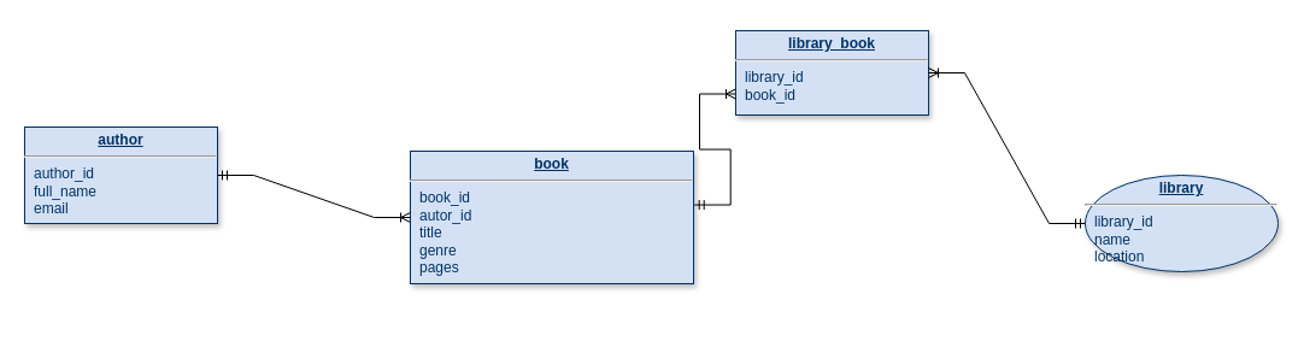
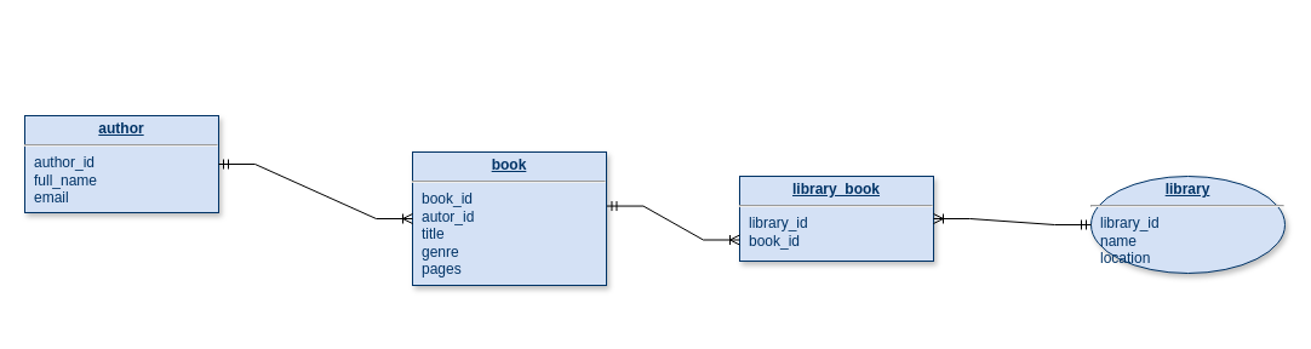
  <mxCell id="0" />
  <mxCell id="1" parent="0" />
- <mxCell id="2" value="&lt;p style=&quot;margin: 0px; margin-top: 4px; text-align: center; text-decoration: underline;&quot;&gt;&lt;strong&gt;book&lt;/strong&gt;&lt;/p&gt;&lt;hr&gt;&lt;p style=&quot;margin: 0px; margin-left: 8px;&quot;&gt;book_id&lt;/p&gt;&lt;p style=&quot;margin: 0px; margin-left: 8px;&quot;&gt;autor_id&lt;/p&gt;&lt;p style=&quot;margin: 0px; margin-left: 8px;&quot;&gt;title&amp;nbsp;&lt;/p&gt;&lt;p style=&quot;margin: 0px; margin-left: 8px;&quot;&gt;genre&lt;/p&gt;&lt;p style=&quot;margin: 0px; margin-left: 8px;&quot;&gt;pages&amp;nbsp;&lt;/p&gt;&lt;p style=&quot;margin: 0px; margin-left: 8px;&quot;&gt;&lt;br&gt;&lt;/p&gt;" style="verticalAlign=top;align=left;overflow=fill;fontSize=12;fontFamily=Helvetica;html=1;strokeColor=#003366;shadow=1;fillColor=#D4E1F5;fontColor=#003366" parent="1" vertex="1"><mxGeometry x="340" y="125" width="235" height="110" as="geometry" /></mxCell>
- <mxCell id="3" value="&lt;p style=&quot;margin: 0px; margin-top: 4px; text-align: center; text-decoration: underline;&quot;&gt;&lt;strong&gt;author&lt;/strong&gt;&lt;/p&gt;&lt;hr&gt;&lt;p style=&quot;margin: 0px; margin-left: 8px;&quot;&gt;author_id&lt;/p&gt;&lt;p style=&quot;margin: 0px; margin-left: 8px;&quot;&gt;full_name&amp;nbsp;&lt;/p&gt;&lt;p style=&quot;margin: 0px; margin-left: 8px;&quot;&gt;email&lt;/p&gt;&lt;p style=&quot;margin: 0px; margin-left: 8px;&quot;&gt;&lt;br&gt;&lt;/p&gt;" style="verticalAlign=top;align=left;overflow=fill;fontSize=12;fontFamily=Helvetica;html=1;strokeColor=#003366;shadow=1;fillColor=#D4E1F5;fontColor=#003366" vertex="1" parent="1"><mxGeometry x="20" y="105" width="160" height="80" as="geometry" /></mxCell>
+ <mxCell id="2" value="&lt;p style=&quot;margin: 0px; margin-top: 4px; text-align: center; text-decoration: underline;&quot;&gt;&lt;strong&gt;book&lt;/strong&gt;&lt;/p&gt;&lt;hr&gt;&lt;p style=&quot;margin: 0px; margin-left: 8px;&quot;&gt;book_id&lt;/p&gt;&lt;p style=&quot;margin: 0px; margin-left: 8px;&quot;&gt;autor_id&lt;/p&gt;&lt;p style=&quot;margin: 0px; margin-left: 8px;&quot;&gt;title&amp;nbsp;&lt;/p&gt;&lt;p style=&quot;margin: 0px; margin-left: 8px;&quot;&gt;genre&lt;/p&gt;&lt;p style=&quot;margin: 0px; margin-left: 8px;&quot;&gt;pages&amp;nbsp;&lt;/p&gt;&lt;p style=&quot;margin: 0px; margin-left: 8px;&quot;&gt;&lt;br&gt;&lt;/p&gt;" style="verticalAlign=top;align=left;overflow=fill;fontSize=12;fontFamily=Helvetica;html=1;strokeColor=#003366;shadow=1;fillColor=#D4E1F5;fontColor=#003366" parent="1" vertex="1"><mxGeometry x="340" y="125" width="160" height="110" as="geometry" /></mxCell>
+ <mxCell id="3" value="&lt;p style=&quot;margin: 0px; margin-top: 4px; text-align: center; text-decoration: underline;&quot;&gt;&lt;strong&gt;author&lt;/strong&gt;&lt;/p&gt;&lt;hr&gt;&lt;p style=&quot;margin: 0px; margin-left: 8px;&quot;&gt;author_id&lt;/p&gt;&lt;p style=&quot;margin: 0px; margin-left: 8px;&quot;&gt;full_name&amp;nbsp;&lt;/p&gt;&lt;p style=&quot;margin: 0px; margin-left: 8px;&quot;&gt;email&lt;/p&gt;&lt;p style=&quot;margin: 0px; margin-left: 8px;&quot;&gt;&lt;br&gt;&lt;/p&gt;" style="verticalAlign=top;align=left;overflow=fill;fontSize=12;fontFamily=Helvetica;html=1;strokeColor=#003366;shadow=1;fillColor=#D4E1F5;fontColor=#003366" vertex="1" parent="1"><mxGeometry x="20" y="95" width="160" height="80" as="geometry" /></mxCell>
  <mxCell id="4" value="&lt;p style=&quot;margin: 0px; margin-top: 4px; text-align: center; text-decoration: underline;&quot;&gt;&lt;strong&gt;library&lt;/strong&gt;&lt;/p&gt;&lt;hr&gt;&lt;p style=&quot;margin: 0px; margin-left: 8px;&quot;&gt;library_id&lt;/p&gt;&lt;p style=&quot;margin: 0px; margin-left: 8px;&quot;&gt;name&amp;nbsp;&lt;/p&gt;&lt;p style=&quot;margin: 0px; margin-left: 8px;&quot;&gt;location&lt;span style=&quot;background-color: transparent; color: light-dark(rgb(0, 51, 102), rgb(161, 205, 249));&quot;&gt;&amp;nbsp;&lt;/span&gt;&lt;/p&gt;&lt;p style=&quot;margin: 0px; margin-left: 8px;&quot;&gt;&lt;br&gt;&lt;/p&gt;" style="ellipse;verticalAlign=top;align=left;overflow=fill;fontSize=12;fontFamily=Helvetica;html=1;strokeColor=#003366;shadow=1;fillColor=#D4E1F5;fontColor=#003366;" vertex="1" parent="1"><mxGeometry x="900" y="145" width="160" height="80" as="geometry" /></mxCell>
  <mxCell id="5" value="" style="edgeStyle=entityRelationEdgeStyle;fontSize=12;html=1;endArrow=ERoneToMany;startArrow=ERmandOne;rounded=0;exitX=1;exitY=0.5;exitDx=0;exitDy=0;entryX=0;entryY=0.5;entryDx=0;entryDy=0;" edge="1" parent="1" source="3" target="2"><mxGeometry width="100" height="100" relative="1" as="geometry"><mxPoint x="210" y="192.5" as="sourcePoint" /><mxPoint x="256" y="305" as="targetPoint" /><Array as="points"><mxPoint x="256" y="266" /></Array></mxGeometry></mxCell>
- <mxCell id="6" value="&lt;p style=&quot;margin: 0px; margin-top: 4px; text-align: center; text-decoration: underline;&quot;&gt;&lt;strong&gt;library_book&lt;/strong&gt;&lt;/p&gt;&lt;hr&gt;&lt;p style=&quot;margin: 0px; margin-left: 8px;&quot;&gt;library_id&lt;/p&gt;&lt;p style=&quot;margin: 0px; margin-left: 8px;&quot;&gt;book_id&lt;/p&gt;&lt;p style=&quot;margin: 0px; margin-left: 8px;&quot;&gt;&lt;br&gt;&lt;/p&gt;" style="verticalAlign=top;align=left;overflow=fill;fontSize=12;fontFamily=Helvetica;html=1;strokeColor=#003366;shadow=1;fillColor=#D4E1F5;fontColor=#003366" vertex="1" parent="1"><mxGeometry x="610" y="25" width="160" height="70" as="geometry" /></mxCell>
+ <mxCell id="6" value="&lt;p style=&quot;margin: 0px; margin-top: 4px; text-align: center; text-decoration: underline;&quot;&gt;&lt;strong&gt;library_book&lt;/strong&gt;&lt;/p&gt;&lt;hr&gt;&lt;p style=&quot;margin: 0px; margin-left: 8px;&quot;&gt;library_id&lt;/p&gt;&lt;p style=&quot;margin: 0px; margin-left: 8px;&quot;&gt;book_id&lt;/p&gt;&lt;p style=&quot;margin: 0px; margin-left: 8px;&quot;&gt;&lt;br&gt;&lt;/p&gt;" style="verticalAlign=top;align=left;overflow=fill;fontSize=12;fontFamily=Helvetica;html=1;strokeColor=#003366;shadow=1;fillColor=#D4E1F5;fontColor=#003366" vertex="1" parent="1"><mxGeometry x="610" y="145" width="160" height="70" as="geometry" /></mxCell>
  <mxCell id="7" value="" style="edgeStyle=entityRelationEdgeStyle;fontSize=12;html=1;endArrow=ERoneToMany;startArrow=ERmandOne;rounded=0;exitX=1.003;exitY=0.405;exitDx=0;exitDy=0;entryX=0;entryY=0.75;entryDx=0;entryDy=0;exitPerimeter=0;" edge="1" parent="1" source="2" target="6"><mxGeometry width="100" height="100" relative="1" as="geometry"><mxPoint x="530" y="155" as="sourcePoint" /><mxPoint x="630" y="80" as="targetPoint" /></mxGeometry></mxCell>
  <mxCell id="8" value="" style="edgeStyle=entityRelationEdgeStyle;fontSize=12;html=1;endArrow=ERoneToMany;startArrow=ERmandOne;rounded=0;exitX=0;exitY=0.5;exitDx=0;exitDy=0;entryX=1;entryY=0.5;entryDx=0;entryDy=0;" edge="1" parent="1" source="4" target="6"><mxGeometry width="100" height="100" relative="1" as="geometry"><mxPoint x="860" y="75" as="sourcePoint" /><mxPoint x="960" y="0" as="targetPoint" /><Array as="points"><mxPoint x="920" y="30" /><mxPoint x="950" y="20" /></Array></mxGeometry></mxCell>
